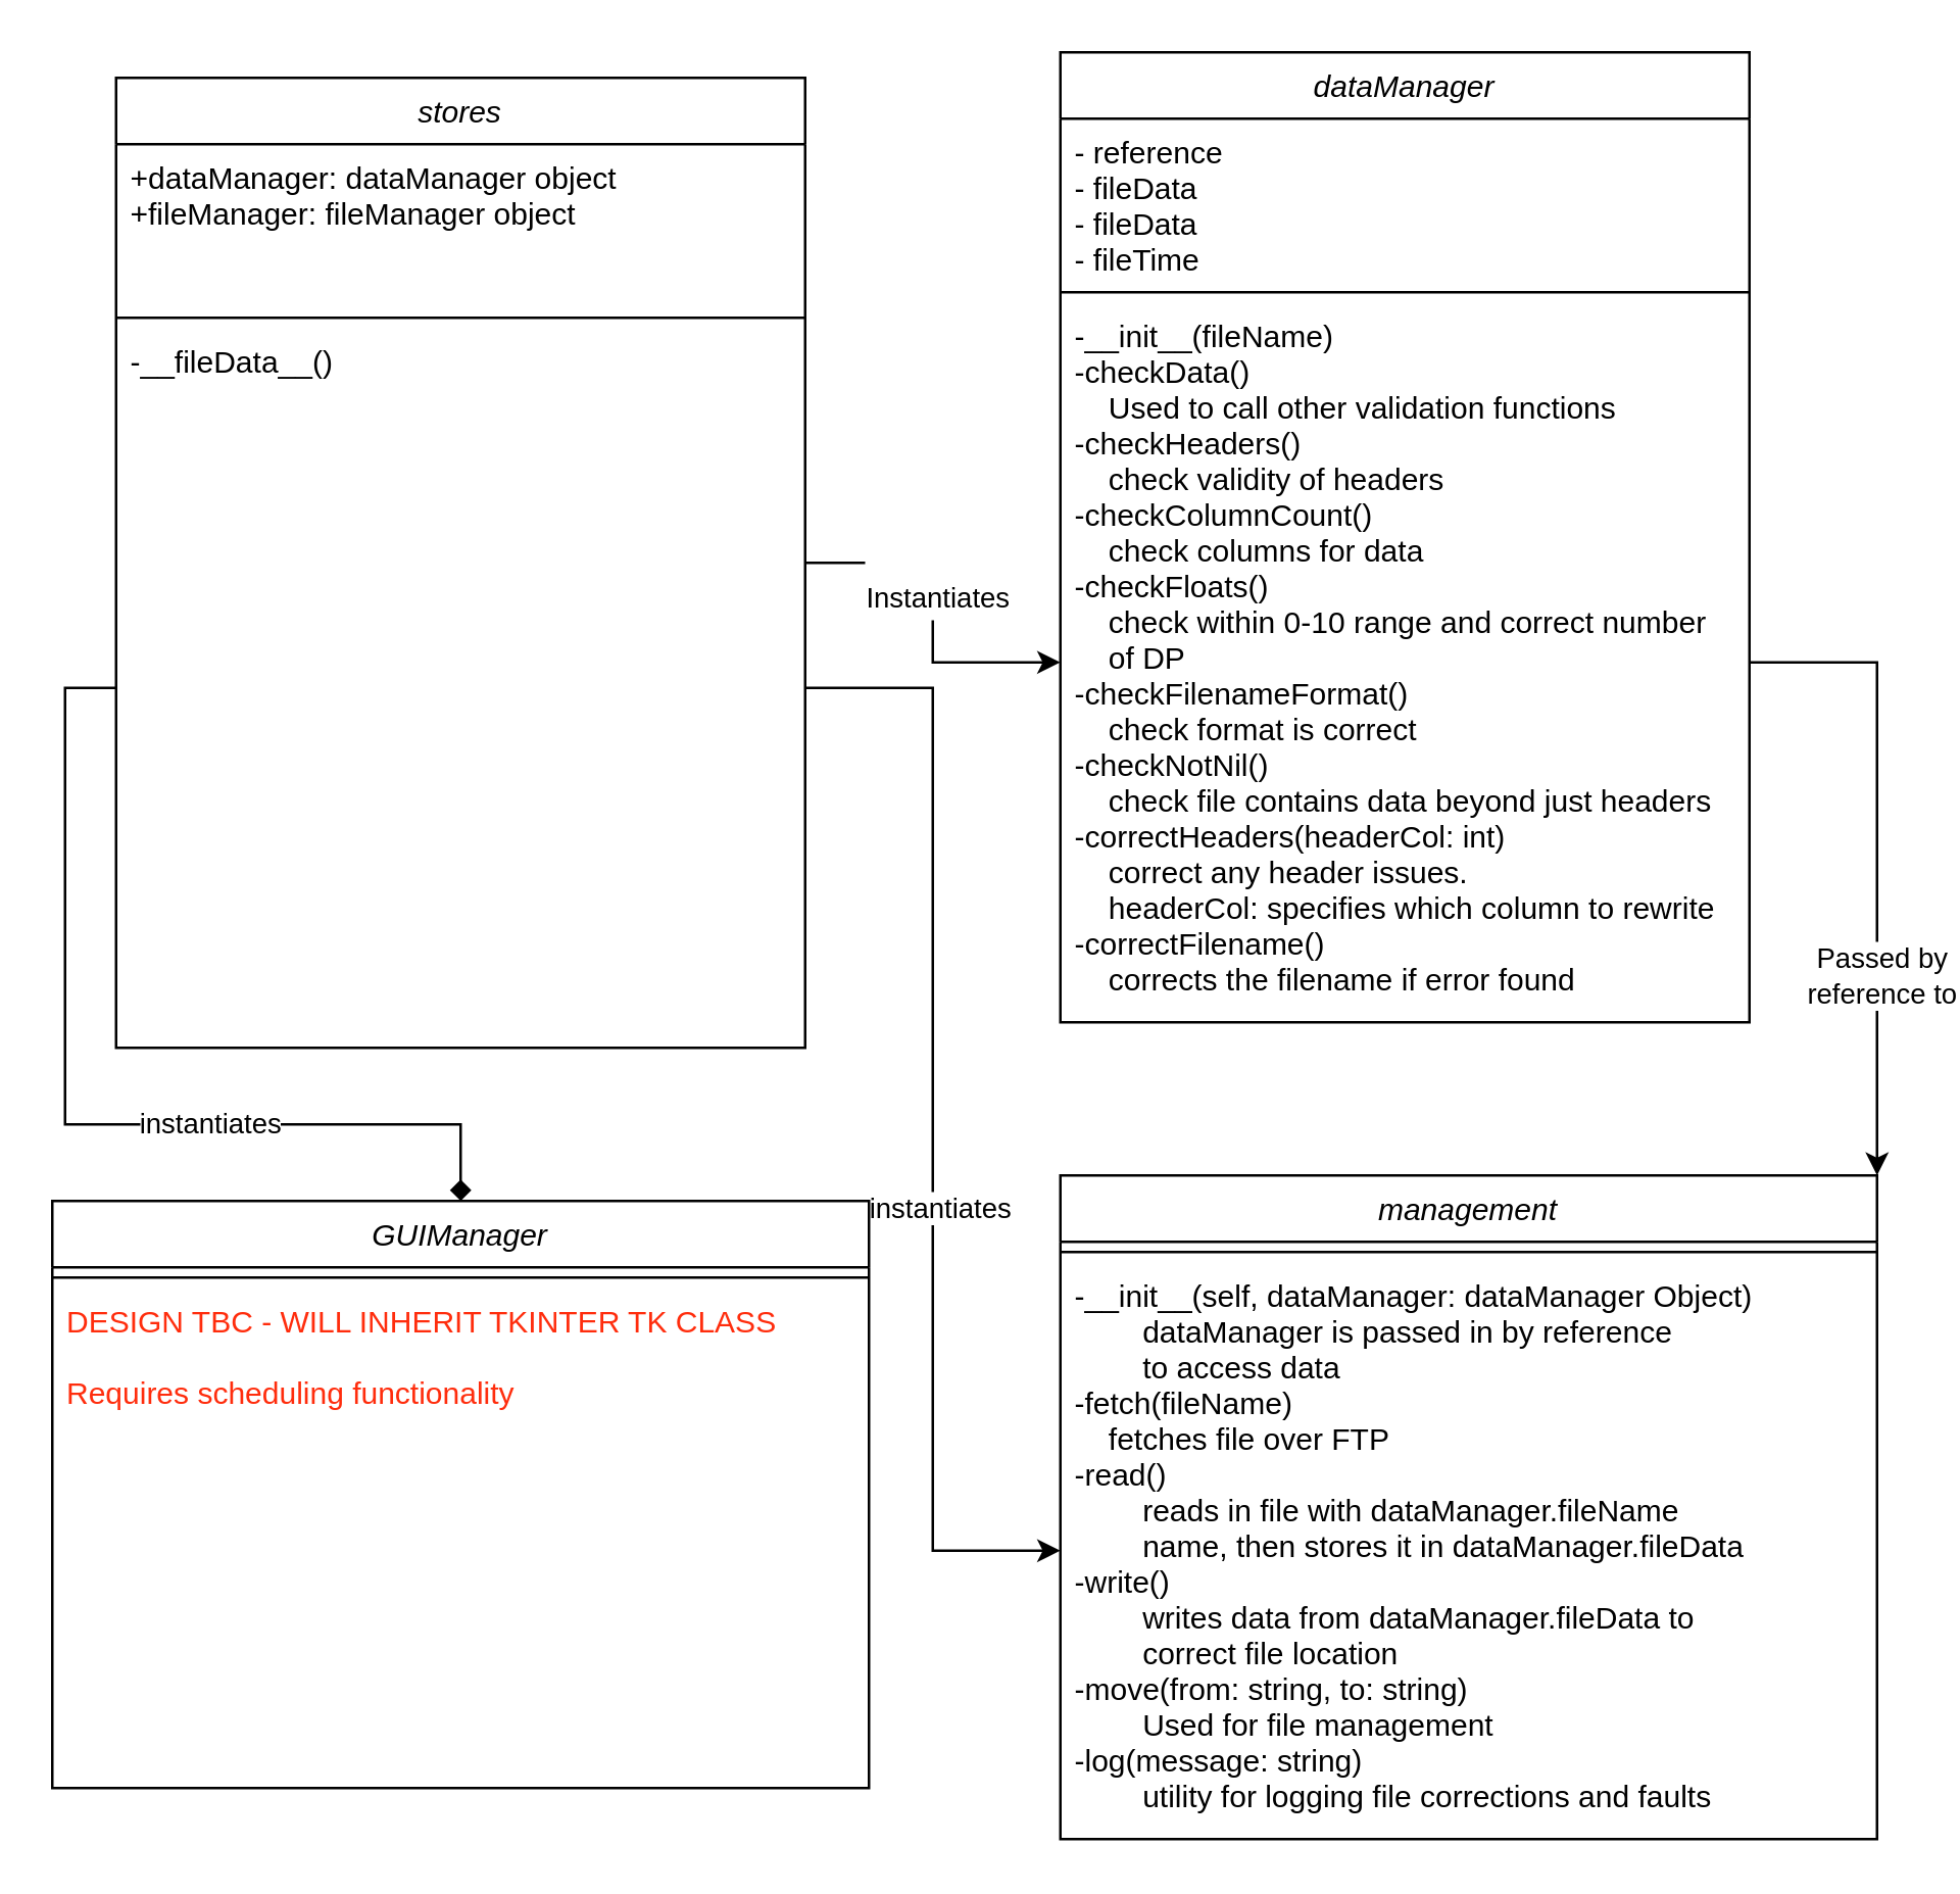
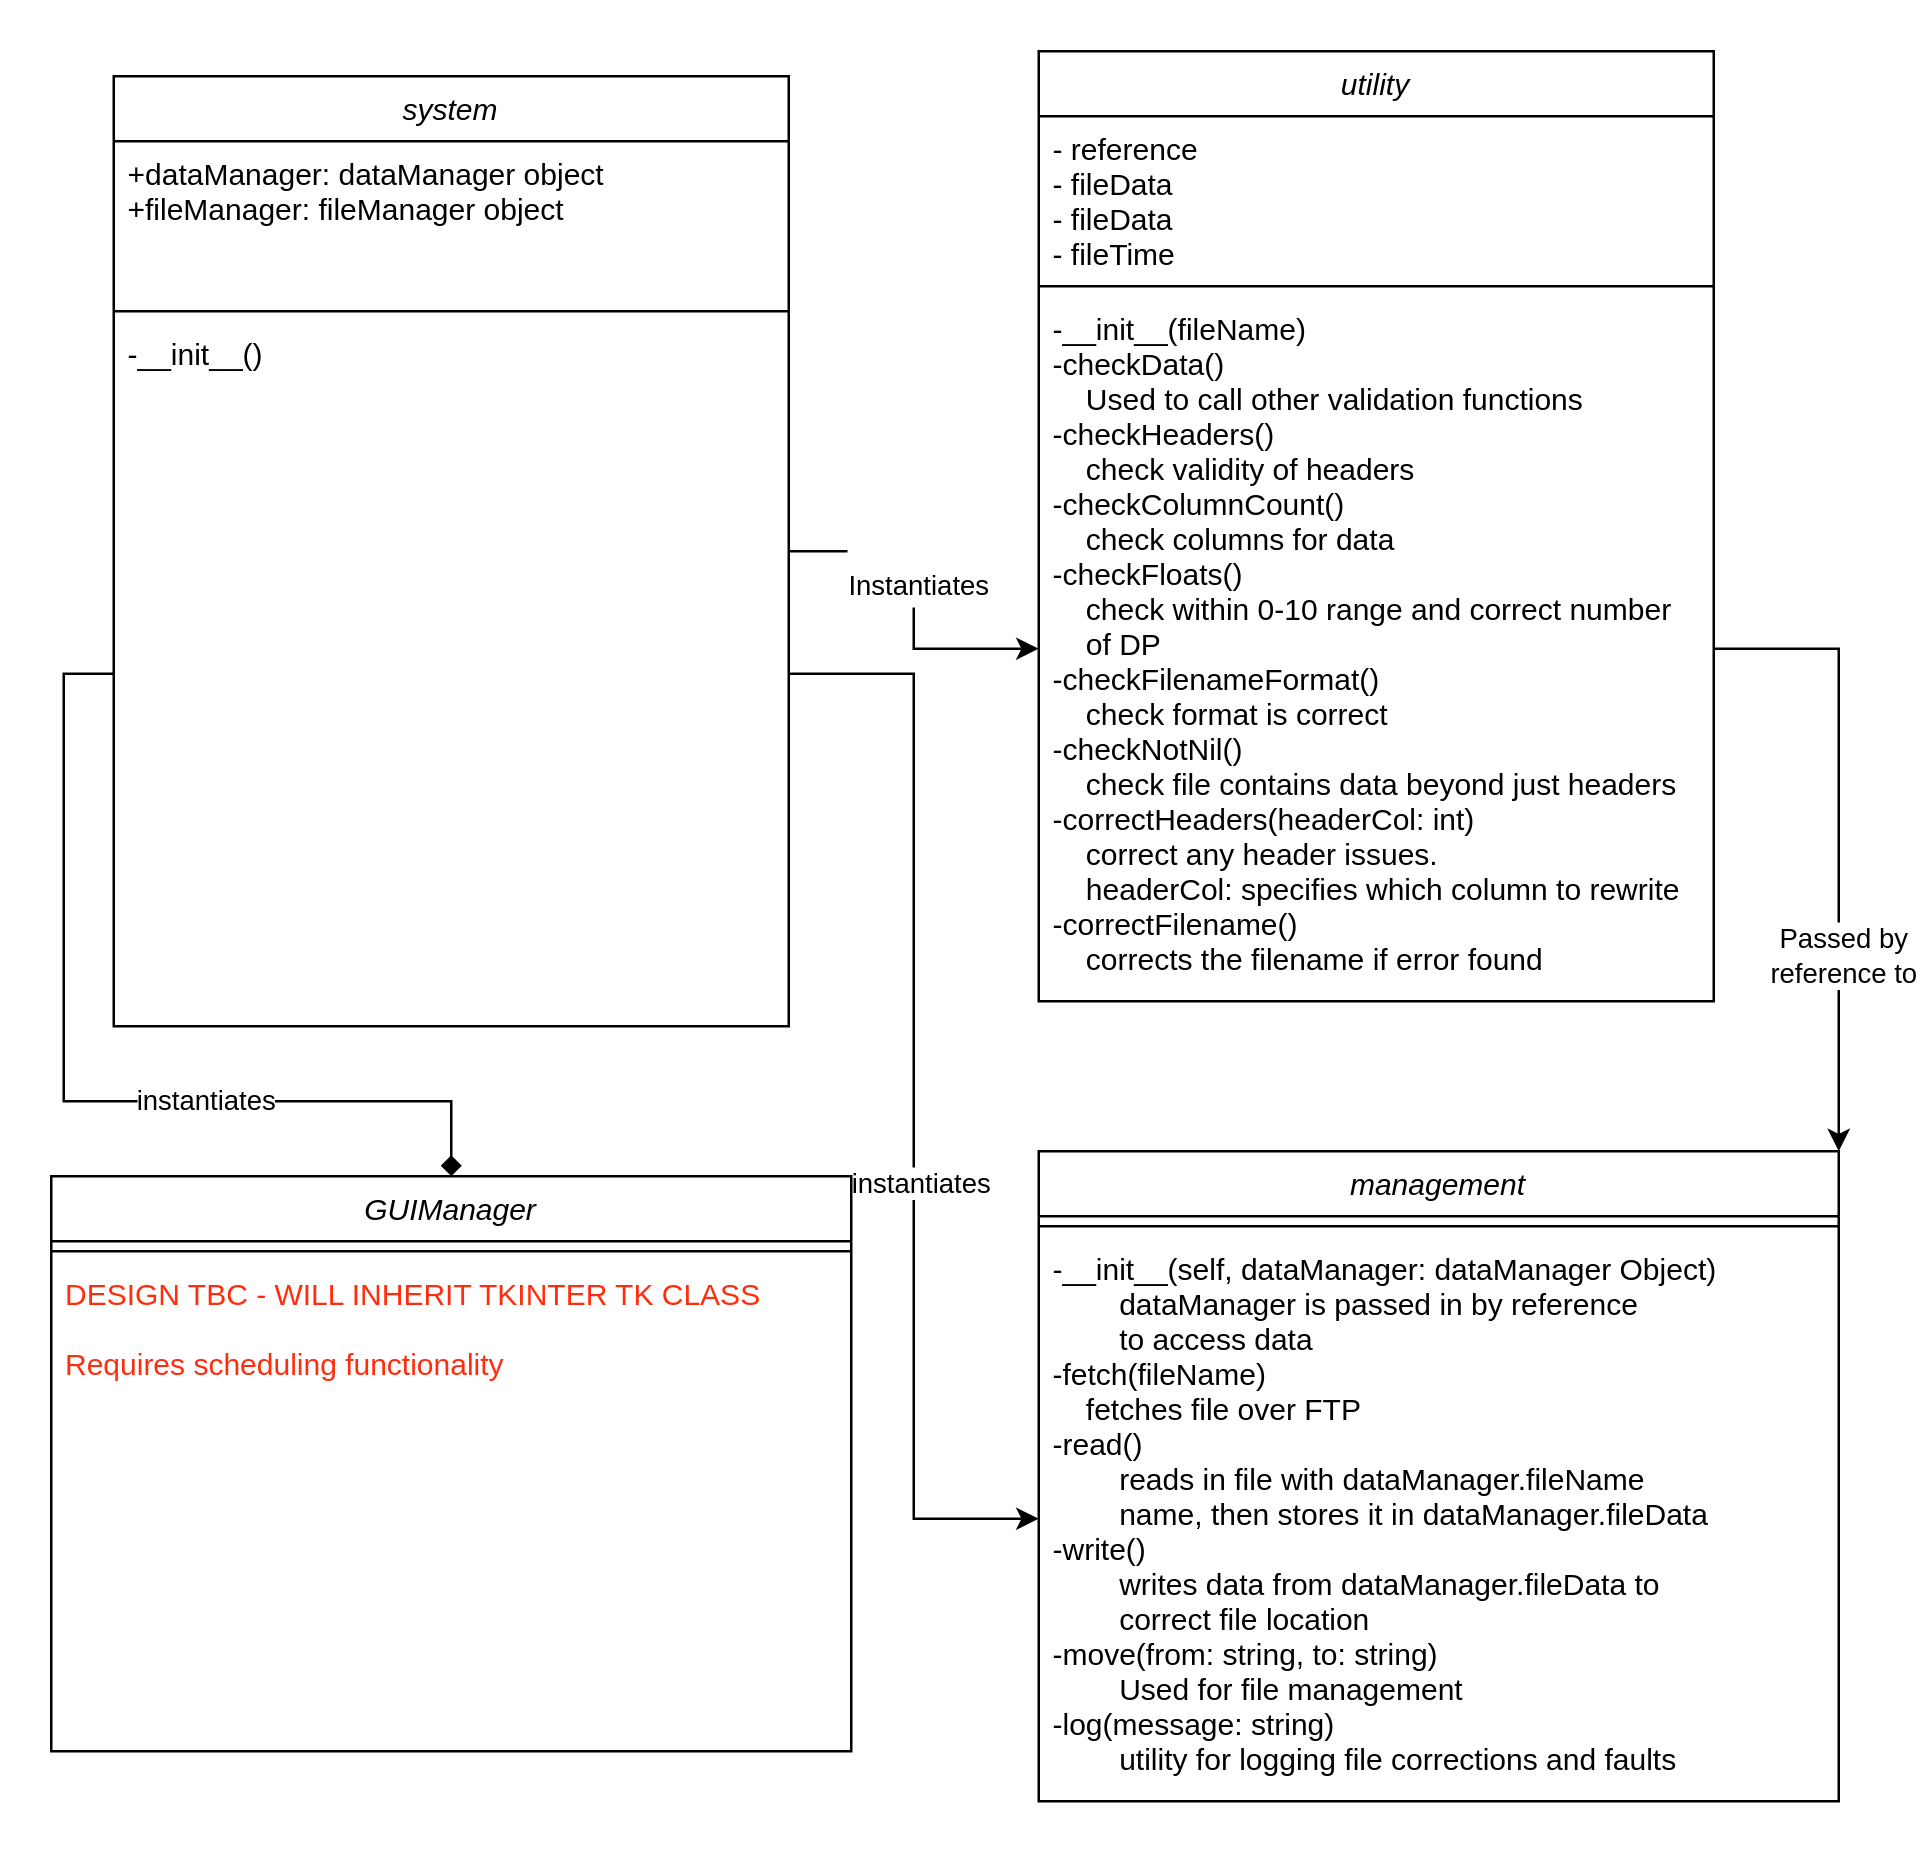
  <mxCell id="0" />
  <mxCell id="1" parent="0" />
- <mxCell id="2" value="dataManager" style="swimlane;fontStyle=2;align=center;verticalAlign=top;childLayout=stackLayout;horizontal=1;startSize=26;horizontalStack=0;resizeParent=1;resizeLast=0;collapsible=1;marginBottom=0;rounded=0;shadow=0;strokeWidth=1;" parent="1" vertex="1"><mxGeometry x="415" y="20" width="270" height="380" as="geometry"><mxRectangle x="230" y="140" width="160" height="26" as="alternateBounds" /></mxGeometry></mxCell>
+ <mxCell id="2" value="utility" style="swimlane;fontStyle=2;align=center;verticalAlign=top;childLayout=stackLayout;horizontal=1;startSize=26;horizontalStack=0;resizeParent=1;resizeLast=0;collapsible=1;marginBottom=0;rounded=0;shadow=0;strokeWidth=1;" parent="1" vertex="1"><mxGeometry x="415" y="20" width="270" height="380" as="geometry"><mxRectangle x="230" y="140" width="160" height="26" as="alternateBounds" /></mxGeometry></mxCell>
  <mxCell id="3" value="- reference&#10;- fileData&#10;- fileData&#10;- fileTime" style="text;align=left;verticalAlign=top;spacingLeft=4;spacingRight=4;overflow=hidden;rotatable=0;points=[[0,0.5],[1,0.5]];portConstraint=eastwest;" parent="2" vertex="1"><mxGeometry y="26" width="270" height="64" as="geometry" /></mxCell>
  <mxCell id="4" value="" style="line;html=1;strokeWidth=1;align=left;verticalAlign=middle;spacingTop=-1;spacingLeft=3;spacingRight=3;rotatable=0;labelPosition=right;points=[];portConstraint=eastwest;" parent="2" vertex="1"><mxGeometry y="90" width="270" height="8" as="geometry" /></mxCell>
  <mxCell id="5" value="-__init__(fileName)&#10;-checkData()&#10;    Used to call other validation functions&#10;-checkHeaders()&#10;    check validity of headers&#10;-checkColumnCount()&#10;    check columns for data &#10;-checkFloats()&#10;    check within 0-10 range and correct number &#10;    of DP&#10;-checkFilenameFormat()&#10;    check format is correct&#10;-checkNotNil()&#10;    check file contains data beyond just headers&#10;-correctHeaders(headerCol: int)&#10;    correct any header issues.&#10;    headerCol: specifies which column to rewrite &#10;-correctFilename()&#10;    corrects the filename if error found&#10;" style="text;align=left;verticalAlign=top;spacingLeft=4;spacingRight=4;overflow=hidden;rotatable=0;points=[[0,0.5],[1,0.5]];portConstraint=eastwest;" parent="2" vertex="1"><mxGeometry y="98" width="270" height="282" as="geometry" /></mxCell>
  <mxCell id="6" value="management" style="swimlane;fontStyle=2;align=center;verticalAlign=top;childLayout=stackLayout;horizontal=1;startSize=26;horizontalStack=0;resizeParent=1;resizeLast=0;collapsible=1;marginBottom=0;rounded=0;shadow=0;strokeWidth=1;" parent="1" vertex="1"><mxGeometry x="415" y="460" width="320" height="260" as="geometry"><mxRectangle x="230" y="140" width="160" height="26" as="alternateBounds" /></mxGeometry></mxCell>
  <mxCell id="7" value="" style="line;html=1;strokeWidth=1;align=left;verticalAlign=middle;spacingTop=-1;spacingLeft=3;spacingRight=3;rotatable=0;labelPosition=right;points=[];portConstraint=eastwest;" parent="6" vertex="1"><mxGeometry y="26" width="320" height="8" as="geometry" /></mxCell>
  <mxCell id="8" value="-__init__(self, dataManager: dataManager Object) &#10;        dataManager is passed in by reference &#10;        to access data&#10;-fetch(fileName)&#10;    fetches file over FTP&#10;-read()&#10;        reads in file with dataManager.fileName&#10;        name, then stores it in dataManager.fileData&#10;-write()&#10;        writes data from dataManager.fileData to &#10;        correct file location&#10;-move(from: string, to: string)&#10;        Used for file management&#10;-log(message: string)&#10;        utility for logging file corrections and faults" style="text;align=left;verticalAlign=top;spacingLeft=4;spacingRight=4;overflow=hidden;rotatable=0;points=[[0,0.5],[1,0.5]];portConstraint=eastwest;fontStyle=0" parent="6" vertex="1"><mxGeometry y="34" width="320" height="226" as="geometry" /></mxCell>
  <mxCell id="9" style="edgeStyle=orthogonalEdgeStyle;rounded=0;orthogonalLoop=1;jettySize=auto;html=1;exitX=1;exitY=0.5;exitDx=0;exitDy=0;entryX=0;entryY=0.5;entryDx=0;entryDy=0;fontSize=20;" parent="1" source="11" target="5" edge="1"><mxGeometry relative="1" as="geometry" /></mxCell>
  <mxCell id="10" value="&lt;font style=&quot;font-size: 11px;&quot;&gt;Instantiates&lt;/font&gt;" style="edgeLabel;html=1;align=center;verticalAlign=middle;resizable=0;points=[];fontSize=20;" parent="9" vertex="1" connectable="0"><mxGeometry x="-0.145" y="1" relative="1" as="geometry"><mxPoint as="offset" /></mxGeometry></mxCell>
- <mxCell id="11" value="stores" style="swimlane;fontStyle=2;align=center;verticalAlign=top;childLayout=stackLayout;horizontal=1;startSize=26;horizontalStack=0;resizeParent=1;resizeLast=0;collapsible=1;marginBottom=0;rounded=0;shadow=0;strokeWidth=1;" parent="1" vertex="1"><mxGeometry x="45" y="30" width="270" height="380" as="geometry"><mxRectangle x="230" y="140" width="160" height="26" as="alternateBounds" /></mxGeometry></mxCell>
+ <mxCell id="11" value="system" style="swimlane;fontStyle=2;align=center;verticalAlign=top;childLayout=stackLayout;horizontal=1;startSize=26;horizontalStack=0;resizeParent=1;resizeLast=0;collapsible=1;marginBottom=0;rounded=0;shadow=0;strokeWidth=1;" parent="1" vertex="1"><mxGeometry x="45" y="30" width="270" height="380" as="geometry"><mxRectangle x="230" y="140" width="160" height="26" as="alternateBounds" /></mxGeometry></mxCell>
  <mxCell id="12" value="+dataManager: dataManager object&#10;+fileManager: fileManager object" style="text;align=left;verticalAlign=top;spacingLeft=4;spacingRight=4;overflow=hidden;rotatable=0;points=[[0,0.5],[1,0.5]];portConstraint=eastwest;" parent="11" vertex="1"><mxGeometry y="26" width="270" height="64" as="geometry" /></mxCell>
  <mxCell id="13" value="" style="line;html=1;strokeWidth=1;align=left;verticalAlign=middle;spacingTop=-1;spacingLeft=3;spacingRight=3;rotatable=0;labelPosition=right;points=[];portConstraint=eastwest;" parent="11" vertex="1"><mxGeometry y="90" width="270" height="8" as="geometry" /></mxCell>
- <mxCell id="14" value="-__fileData__()&#10;" style="text;align=left;verticalAlign=top;spacingLeft=4;spacingRight=4;overflow=hidden;rotatable=0;points=[[0,0.5],[1,0.5]];portConstraint=eastwest;" parent="11" vertex="1"><mxGeometry y="98" width="270" height="282" as="geometry" /></mxCell>
+ <mxCell id="14" value="-__init__()&#10;" style="text;align=left;verticalAlign=top;spacingLeft=4;spacingRight=4;overflow=hidden;rotatable=0;points=[[0,0.5],[1,0.5]];portConstraint=eastwest;" parent="11" vertex="1"><mxGeometry y="98" width="270" height="282" as="geometry" /></mxCell>
  <mxCell id="15" style="edgeStyle=orthogonalEdgeStyle;rounded=0;orthogonalLoop=1;jettySize=auto;html=1;exitX=1;exitY=0.5;exitDx=0;exitDy=0;entryX=0;entryY=0.5;entryDx=0;entryDy=0;fontSize=11;" parent="1" source="14" target="8" edge="1"><mxGeometry relative="1" as="geometry" /></mxCell>
  <mxCell id="16" value="instantiates" style="edgeLabel;html=1;align=center;verticalAlign=middle;resizable=0;points=[];fontSize=11;" parent="15" vertex="1" connectable="0"><mxGeometry x="0.154" y="2" relative="1" as="geometry"><mxPoint as="offset" /></mxGeometry></mxCell>
  <mxCell id="17" style="edgeStyle=orthogonalEdgeStyle;rounded=0;orthogonalLoop=1;jettySize=auto;html=1;exitX=1;exitY=0.5;exitDx=0;exitDy=0;entryX=1;entryY=0;entryDx=0;entryDy=0;fontSize=11;" parent="1" source="5" target="6" edge="1"><mxGeometry relative="1" as="geometry" /></mxCell>
  <mxCell id="18" value="Passed by &lt;br&gt;reference to" style="edgeLabel;html=1;align=center;verticalAlign=middle;resizable=0;points=[];fontSize=11;" parent="17" vertex="1" connectable="0"><mxGeometry x="0.368" y="1" relative="1" as="geometry"><mxPoint as="offset" /></mxGeometry></mxCell>
  <mxCell id="19" value="GUIManager" style="swimlane;fontStyle=2;align=center;verticalAlign=top;childLayout=stackLayout;horizontal=1;startSize=26;horizontalStack=0;resizeParent=1;resizeLast=0;collapsible=1;marginBottom=0;rounded=0;shadow=0;strokeWidth=1;" parent="1" vertex="1"><mxGeometry x="20" y="470" width="320" height="230" as="geometry"><mxRectangle x="230" y="140" width="160" height="26" as="alternateBounds" /></mxGeometry></mxCell>
  <mxCell id="20" value="" style="line;html=1;strokeWidth=1;align=left;verticalAlign=middle;spacingTop=-1;spacingLeft=3;spacingRight=3;rotatable=0;labelPosition=right;points=[];portConstraint=eastwest;" parent="19" vertex="1"><mxGeometry y="26" width="320" height="8" as="geometry" /></mxCell>
  <mxCell id="21" value="DESIGN TBC - WILL INHERIT TKINTER TK CLASS&#10;&#10;Requires scheduling functionality" style="text;align=left;verticalAlign=top;spacingLeft=4;spacingRight=4;overflow=hidden;rotatable=0;points=[[0,0.5],[1,0.5]];portConstraint=eastwest;fontStyle=0;fontColor=#FF2D0D;" parent="19" vertex="1"><mxGeometry y="34" width="320" height="196" as="geometry" /></mxCell>
  <mxCell id="22" style="edgeStyle=orthogonalEdgeStyle;rounded=0;orthogonalLoop=1;jettySize=auto;html=1;fontSize=11;fontColor=#FF2D0D;endArrow=diamond;" parent="1" source="14" target="19" edge="1"><mxGeometry relative="1" as="geometry" /></mxCell>
  <mxCell id="23" value="&lt;font color=&quot;#000000&quot;&gt;instantiates&lt;/font&gt;" style="edgeLabel;html=1;align=center;verticalAlign=middle;resizable=0;points=[];fontSize=11;fontColor=#FF2D0D;" parent="22" vertex="1" connectable="0"><mxGeometry x="0.314" y="1" relative="1" as="geometry"><mxPoint as="offset" /></mxGeometry></mxCell>
